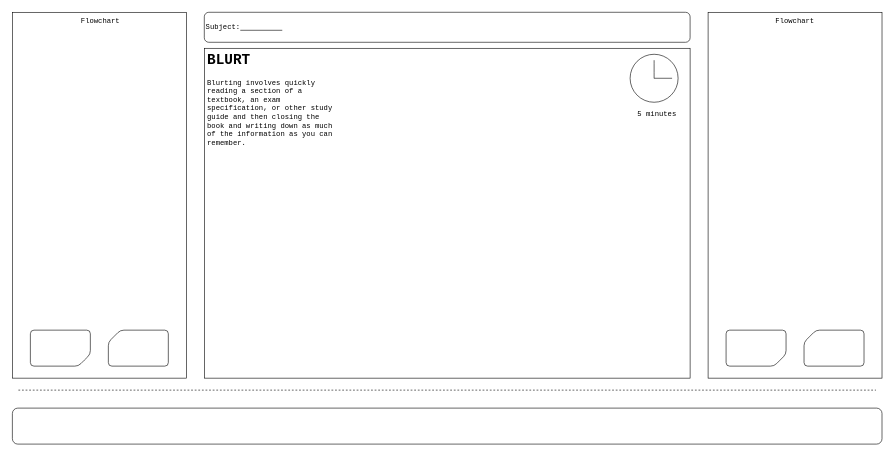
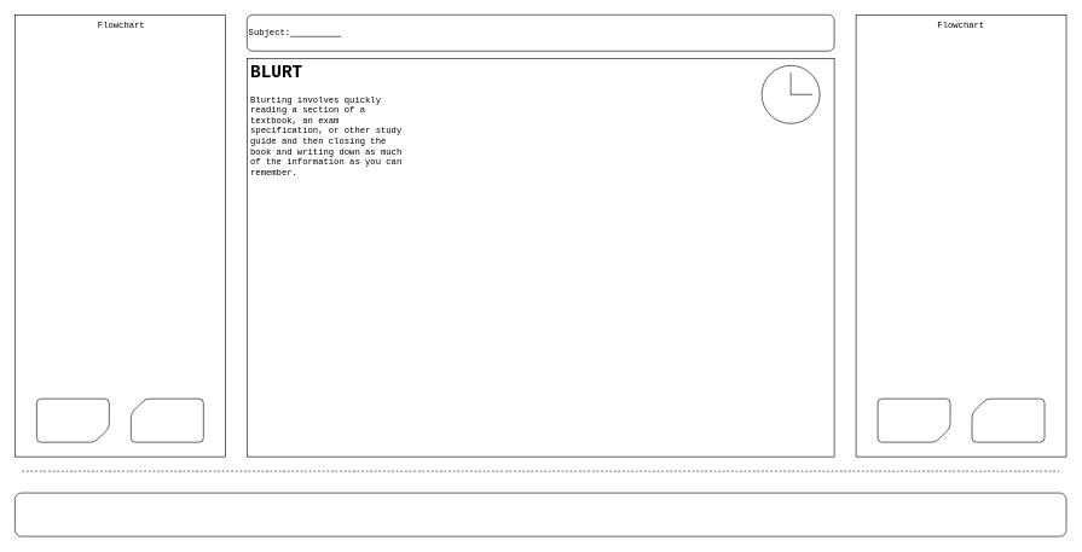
  <mxCell id="0" />
  <mxCell id="1" parent="0" />
  <mxCell id="2" value="" style="rounded=1;whiteSpace=wrap;html=1;labelBackgroundColor=none;" vertex="1" parent="1"><mxGeometry x="340" y="20" width="810" height="50" as="geometry" /></mxCell>
  <mxCell id="3" value="Subject:&amp;nbsp;" style="text;html=1;strokeColor=none;fillColor=none;align=center;verticalAlign=middle;whiteSpace=wrap;rounded=1;labelBackgroundColor=none;fontFamily=Courier New;" vertex="1" parent="1"><mxGeometry x="350" y="30" width="50" height="30" as="geometry" /></mxCell>
  <mxCell id="4" value="" style="endArrow=none;html=1;rounded=1;labelBackgroundColor=none;fontColor=default;" edge="1" parent="1" target="2"><mxGeometry width="50" height="50" relative="1" as="geometry"><mxPoint x="510" y="20" as="sourcePoint" /><mxPoint x="560" y="-30" as="targetPoint" /></mxGeometry></mxCell>
  <mxCell id="5" value="&lt;br&gt;" style="text;strokeColor=none;align=center;fillColor=none;html=1;verticalAlign=middle;whiteSpace=wrap;rounded=1;labelBackgroundColor=none;" vertex="1" parent="1"><mxGeometry x="220" y="260" width="60" height="30" as="geometry" /></mxCell>
  <mxCell id="6" value="" style="endArrow=none;html=1;rounded=1;labelBackgroundColor=none;fontColor=default;" edge="1" parent="1"><mxGeometry width="50" height="50" relative="1" as="geometry"><mxPoint x="400" y="50" as="sourcePoint" /><mxPoint x="470" y="50" as="targetPoint" /></mxGeometry></mxCell>
  <mxCell id="7" value="" style="rounded=0;whiteSpace=wrap;html=1;strokeColor=default;fontFamily=Helvetica;fontSize=12;fontColor=default;fillColor=default;" vertex="1" parent="1"><mxGeometry x="340" y="80" width="810" height="550" as="geometry" /></mxCell>
  <mxCell id="8" value="&lt;h1&gt;BLURT&lt;/h1&gt;&lt;div&gt;Blurting involves quickly reading a section of a textbook, an exam specification, or other study guide and then closing the book and writing down as much of the information as you can remember.&lt;br&gt;&lt;/div&gt;" style="text;html=1;strokeColor=none;fillColor=none;spacing=5;spacingTop=-20;whiteSpace=wrap;overflow=hidden;rounded=0;fontSize=12;fontFamily=Courier New;fontColor=default;" vertex="1" parent="1"><mxGeometry x="340" y="80" width="220" height="170" as="geometry" /></mxCell>
  <mxCell id="9" value="" style="ellipse;whiteSpace=wrap;html=1;aspect=fixed;rounded=1;strokeColor=default;fontFamily=Helvetica;fontSize=12;fontColor=default;fillColor=default;movable=0;resizable=0;rotatable=0;deletable=0;editable=0;locked=1;connectable=0;" vertex="1" parent="1"><mxGeometry x="1050" y="90" width="80" height="80" as="geometry" /></mxCell>
  <mxCell id="10" value="" style="group" vertex="1" connectable="0" parent="1"><mxGeometry x="1090" y="110" width="30" height="20" as="geometry" /></mxCell>
  <mxCell id="11" value="" style="endArrow=none;html=1;rounded=1;fontFamily=Helvetica;fontSize=12;fontColor=default;" edge="1" parent="10"><mxGeometry width="50" height="50" relative="1" as="geometry"><mxPoint y="20.263" as="sourcePoint" /><mxPoint y="-10.132" as="targetPoint" /><Array as="points"><mxPoint /></Array></mxGeometry></mxCell>
  <mxCell id="12" value="" style="endArrow=none;html=1;rounded=1;fontFamily=Helvetica;fontSize=12;fontColor=default;" edge="1" parent="10"><mxGeometry width="50" height="50" relative="1" as="geometry"><mxPoint y="20" as="sourcePoint" /><mxPoint x="30" y="20.263" as="targetPoint" /><Array as="points"><mxPoint x="30" y="20" /></Array></mxGeometry></mxCell>
- <mxCell id="13" value="5 minutes" style="text;html=1;strokeColor=none;fillColor=none;align=center;verticalAlign=middle;whiteSpace=wrap;rounded=0;fontSize=12;fontFamily=Courier New;fontColor=default;" vertex="1" parent="1"><mxGeometry x="1060" y="170" width="70" height="40" as="geometry" /></mxCell>
  <mxCell id="14" value="" style="rounded=0;whiteSpace=wrap;html=1;strokeColor=default;fontFamily=Helvetica;fontSize=12;fontColor=default;fillColor=default;" vertex="1" parent="1"><mxGeometry x="20" y="20" width="290" height="610" as="geometry" /></mxCell>
  <mxCell id="15" value="" style="rounded=0;whiteSpace=wrap;html=1;strokeColor=default;fontFamily=Helvetica;fontSize=12;fontColor=default;fillColor=default;" vertex="1" parent="1"><mxGeometry x="1180" y="20" width="290" height="610" as="geometry" /></mxCell>
  <mxCell id="16" value="" style="group" vertex="1" connectable="0" parent="1"><mxGeometry x="50" y="550" width="230" height="60" as="geometry" /></mxCell>
  <mxCell id="17" value="" style="verticalLabelPosition=bottom;verticalAlign=top;html=1;shape=card;whiteSpace=wrap;size=20;arcSize=12;rounded=1;strokeColor=default;fontFamily=Helvetica;fontSize=12;fontColor=default;fillColor=default;" vertex="1" parent="16"><mxGeometry x="130" width="100" height="60" as="geometry" /></mxCell>
  <mxCell id="18" value="" style="verticalLabelPosition=bottom;verticalAlign=top;html=1;shape=card;whiteSpace=wrap;size=20;arcSize=12;rounded=1;strokeColor=default;fontFamily=Helvetica;fontSize=12;fontColor=default;fillColor=default;direction=west;" vertex="1" parent="16"><mxGeometry width="100" height="60" as="geometry" /></mxCell>
  <mxCell id="19" value="" style="group" vertex="1" connectable="0" parent="1"><mxGeometry x="1210" y="550" width="230" height="60" as="geometry" /></mxCell>
  <mxCell id="20" value="" style="verticalLabelPosition=bottom;verticalAlign=top;html=1;shape=card;whiteSpace=wrap;size=20;arcSize=12;rounded=1;strokeColor=default;fontFamily=Helvetica;fontSize=12;fontColor=default;fillColor=default;" vertex="1" parent="19"><mxGeometry x="130" width="100" height="60" as="geometry" /></mxCell>
  <mxCell id="21" value="" style="verticalLabelPosition=bottom;verticalAlign=top;html=1;shape=card;whiteSpace=wrap;size=20;arcSize=12;rounded=1;strokeColor=default;fontFamily=Helvetica;fontSize=12;fontColor=default;fillColor=default;direction=west;" vertex="1" parent="19"><mxGeometry width="100" height="60" as="geometry" /></mxCell>
  <mxCell id="22" value="&lt;font face=&quot;Courier New&quot;&gt;Flowchart&lt;/font&gt;" style="text;html=1;strokeColor=none;fillColor=none;align=center;verticalAlign=middle;whiteSpace=wrap;rounded=0;fontSize=12;fontFamily=Helvetica;fontColor=default;" vertex="1" parent="1"><mxGeometry x="137" y="20" width="60" height="30" as="geometry" /></mxCell>
  <mxCell id="23" value="&lt;font face=&quot;Courier New&quot;&gt;Flowchart&lt;/font&gt;" style="text;html=1;strokeColor=none;fillColor=none;align=center;verticalAlign=middle;whiteSpace=wrap;rounded=0;fontSize=12;fontFamily=Helvetica;fontColor=default;" vertex="1" parent="1"><mxGeometry x="1295" y="20" width="60" height="30" as="geometry" /></mxCell>
  <mxCell id="24" value="" style="rounded=1;whiteSpace=wrap;html=1;strokeColor=default;fontFamily=Helvetica;fontSize=12;fontColor=default;fillColor=default;" vertex="1" parent="1"><mxGeometry x="20" y="680" width="1450" height="60" as="geometry" /></mxCell>
  <mxCell id="25" value="" style="endArrow=none;dashed=1;html=1;rounded=1;fontFamily=Helvetica;fontSize=12;fontColor=default;" edge="1" parent="1"><mxGeometry width="50" height="50" relative="1" as="geometry"><mxPoint x="30" y="650" as="sourcePoint" /><mxPoint x="1460" y="650" as="targetPoint" /></mxGeometry></mxCell>
